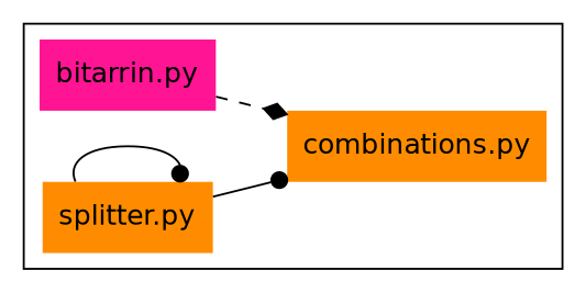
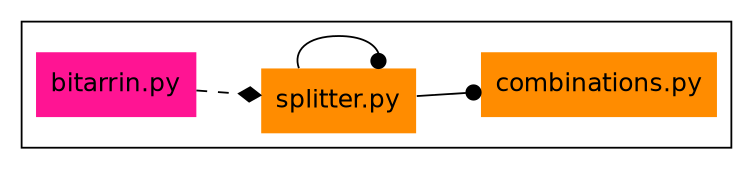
  digraph {
    fontname="DejaVu Sans"
    rankdir=LR
    node [color=darkorange fontname="DejaVu Sans" shape=plaintext style=filled]
    edge [arrowhead=dot arrowtail=dot fontname="DejaVu Sans" style=solid weight=0]
    "bitarrin.py" [color=deeppink]
    "splitter.py"
    "combinations.py"
    subgraph cluster_1 {
      "bitarrin.py"
      "splitter.py"
      "combinations.py"
    }
-   "bitarrin.py" -> "combinations.py" [arrowhead=diamond style=dashed]
+   "bitarrin.py" -> "splitter.py" [arrowhead=diamond style=dashed]
    "splitter.py" -> "splitter.py"
    "splitter.py" -> "combinations.py"
  }
